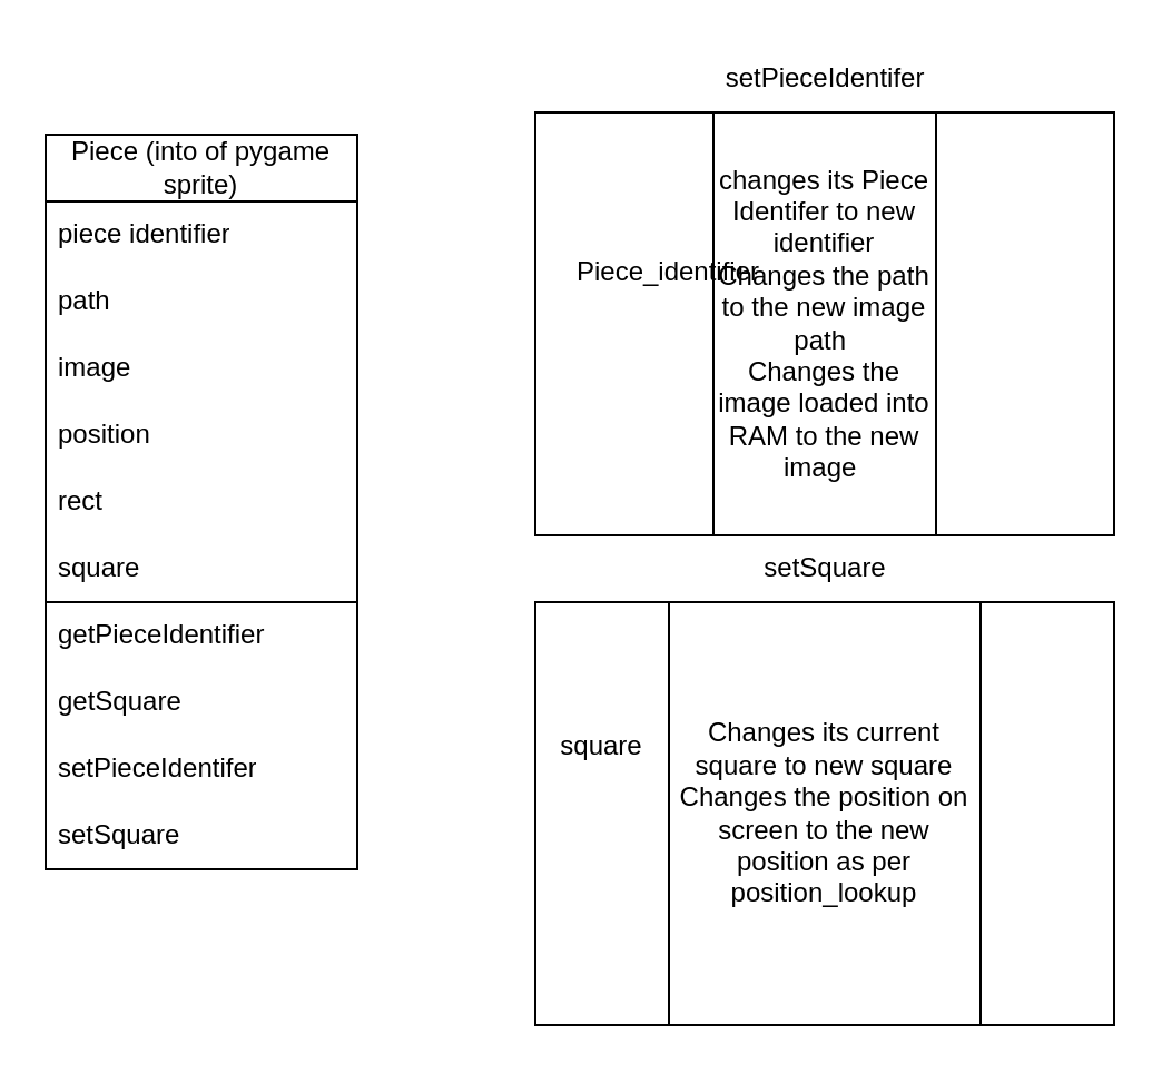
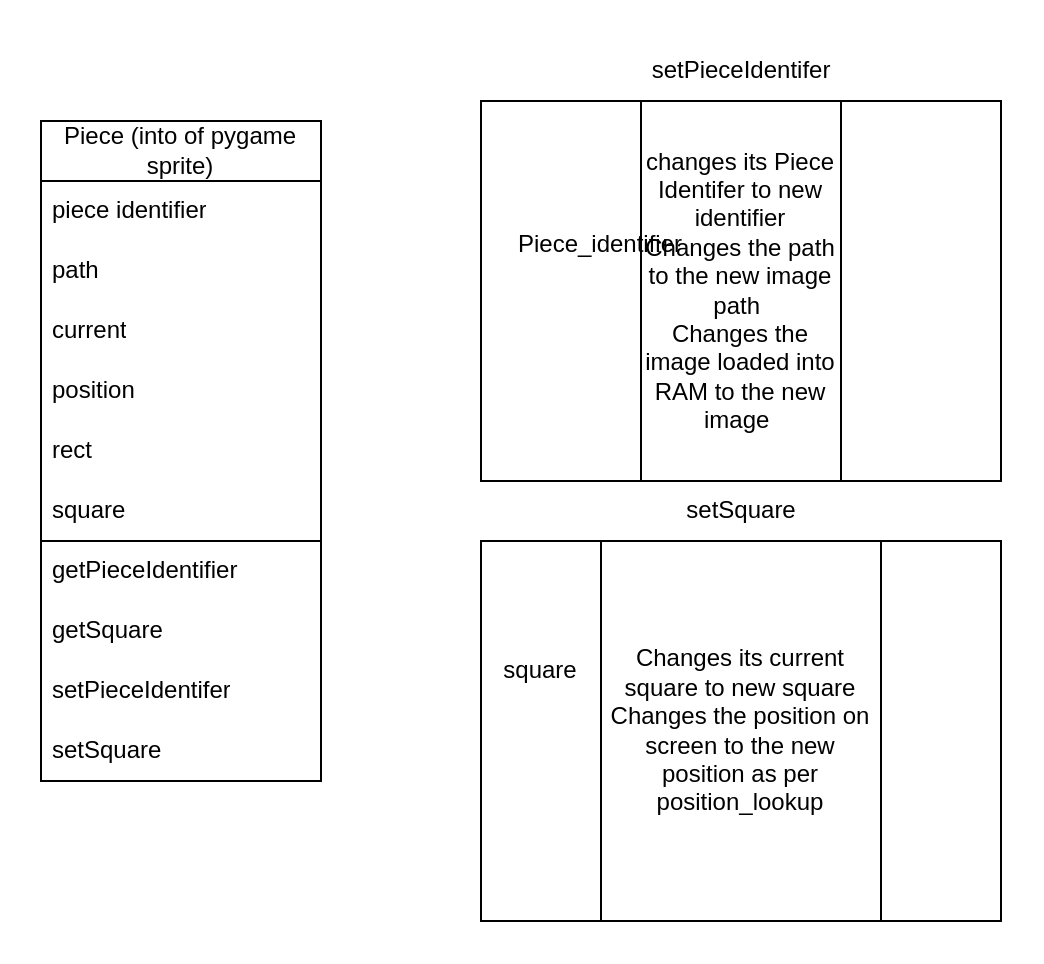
  <mxCell id="0" />
  <mxCell id="1" parent="0" />
  <mxCell id="2" value="" style="group" vertex="1" connectable="0" parent="1"><mxGeometry x="20" y="60" width="140" height="330" as="geometry" /></mxCell>
  <mxCell id="3" value="Piece (into of pygame sprite)" style="swimlane;fontStyle=0;childLayout=stackLayout;horizontal=1;startSize=30;horizontalStack=0;resizeParent=1;resizeParentMax=0;resizeLast=0;collapsible=1;marginBottom=0;whiteSpace=wrap;html=1;" vertex="1" parent="2"><mxGeometry width="140" height="210" as="geometry" /></mxCell>
  <mxCell id="4" value="piece identifier" style="text;strokeColor=none;fillColor=none;align=left;verticalAlign=middle;spacingLeft=4;spacingRight=4;overflow=hidden;points=[[0,0.5],[1,0.5]];portConstraint=eastwest;rotatable=0;whiteSpace=wrap;html=1;" vertex="1" parent="3"><mxGeometry y="30" width="140" height="30" as="geometry" /></mxCell>
  <mxCell id="5" value="path" style="text;strokeColor=none;fillColor=none;align=left;verticalAlign=middle;spacingLeft=4;spacingRight=4;overflow=hidden;points=[[0,0.5],[1,0.5]];portConstraint=eastwest;rotatable=0;whiteSpace=wrap;html=1;" vertex="1" parent="3"><mxGeometry y="60" width="140" height="30" as="geometry" /></mxCell>
- <mxCell id="6" value="image" style="text;strokeColor=none;fillColor=none;align=left;verticalAlign=middle;spacingLeft=4;spacingRight=4;overflow=hidden;points=[[0,0.5],[1,0.5]];portConstraint=eastwest;rotatable=0;whiteSpace=wrap;html=1;" vertex="1" parent="3"><mxGeometry y="90" width="140" height="30" as="geometry" /></mxCell>
+ <mxCell id="6" value="current" style="text;strokeColor=none;fillColor=none;align=left;verticalAlign=middle;spacingLeft=4;spacingRight=4;overflow=hidden;points=[[0,0.5],[1,0.5]];portConstraint=eastwest;rotatable=0;whiteSpace=wrap;html=1;" vertex="1" parent="3"><mxGeometry y="90" width="140" height="30" as="geometry" /></mxCell>
  <mxCell id="7" value="position" style="text;strokeColor=none;fillColor=none;align=left;verticalAlign=middle;spacingLeft=4;spacingRight=4;overflow=hidden;points=[[0,0.5],[1,0.5]];portConstraint=eastwest;rotatable=0;whiteSpace=wrap;html=1;" vertex="1" parent="3"><mxGeometry y="120" width="140" height="30" as="geometry" /></mxCell>
  <mxCell id="8" value="rect" style="text;strokeColor=none;fillColor=none;align=left;verticalAlign=middle;spacingLeft=4;spacingRight=4;overflow=hidden;points=[[0,0.5],[1,0.5]];portConstraint=eastwest;rotatable=0;whiteSpace=wrap;html=1;" vertex="1" parent="3"><mxGeometry y="150" width="140" height="30" as="geometry" /></mxCell>
  <mxCell id="9" value="square" style="text;strokeColor=none;fillColor=none;align=left;verticalAlign=middle;spacingLeft=4;spacingRight=4;overflow=hidden;points=[[0,0.5],[1,0.5]];portConstraint=eastwest;rotatable=0;whiteSpace=wrap;html=1;" vertex="1" parent="3"><mxGeometry y="180" width="140" height="30" as="geometry" /></mxCell>
  <mxCell id="10" value="" style="swimlane;fontStyle=0;childLayout=stackLayout;horizontal=1;startSize=0;horizontalStack=0;resizeParent=1;resizeParentMax=0;resizeLast=0;collapsible=1;marginBottom=0;whiteSpace=wrap;html=1;" vertex="1" parent="2"><mxGeometry y="210" width="140" height="120" as="geometry" /></mxCell>
  <mxCell id="11" value="getPieceIdentifier" style="text;strokeColor=none;fillColor=none;align=left;verticalAlign=middle;spacingLeft=4;spacingRight=4;overflow=hidden;points=[[0,0.5],[1,0.5]];portConstraint=eastwest;rotatable=0;whiteSpace=wrap;html=1;" vertex="1" parent="10"><mxGeometry width="140" height="30" as="geometry" /></mxCell>
  <mxCell id="12" value="getSquare" style="text;strokeColor=none;fillColor=none;align=left;verticalAlign=middle;spacingLeft=4;spacingRight=4;overflow=hidden;points=[[0,0.5],[1,0.5]];portConstraint=eastwest;rotatable=0;whiteSpace=wrap;html=1;" vertex="1" parent="10"><mxGeometry y="30" width="140" height="30" as="geometry" /></mxCell>
  <mxCell id="13" value="setPieceIdentifer" style="text;strokeColor=none;fillColor=none;align=left;verticalAlign=middle;spacingLeft=4;spacingRight=4;overflow=hidden;points=[[0,0.5],[1,0.5]];portConstraint=eastwest;rotatable=0;whiteSpace=wrap;html=1;" vertex="1" parent="10"><mxGeometry y="60" width="140" height="30" as="geometry" /></mxCell>
  <mxCell id="14" value="setSquare" style="text;strokeColor=none;fillColor=none;align=left;verticalAlign=middle;spacingLeft=4;spacingRight=4;overflow=hidden;points=[[0,0.5],[1,0.5]];portConstraint=eastwest;rotatable=0;whiteSpace=wrap;html=1;" vertex="1" parent="10"><mxGeometry y="90" width="140" height="30" as="geometry" /></mxCell>
  <mxCell id="15" value="" style="group" vertex="1" connectable="0" parent="1"><mxGeometry x="240" y="20" width="260" height="220" as="geometry" /></mxCell>
  <mxCell id="16" value="changes its Piece Identifer to new identifier&lt;div&gt;Changes the path to the new image path&amp;nbsp;&lt;/div&gt;&lt;div&gt;Changes the image loaded into RAM to the new image&amp;nbsp;&lt;/div&gt;" style="shape=process;whiteSpace=wrap;html=1;backgroundOutline=1;size=0.308;" vertex="1" parent="15"><mxGeometry y="30" width="260" height="190" as="geometry" /></mxCell>
  <mxCell id="17" value="setPieceIdentifer" style="text;html=1;align=center;verticalAlign=middle;resizable=0;points=[];autosize=1;strokeColor=none;fillColor=none;" vertex="1" parent="15"><mxGeometry x="75" width="110" height="30" as="geometry" /></mxCell>
  <mxCell id="18" value="Piece_identifier" style="text;html=1;align=center;verticalAlign=middle;whiteSpace=wrap;rounded=0;" vertex="1" parent="15"><mxGeometry x="30" y="87" width="60" height="30" as="geometry" /></mxCell>
  <mxCell id="19" value="" style="group" vertex="1" connectable="0" parent="1"><mxGeometry x="240" y="240" width="260" height="220" as="geometry" /></mxCell>
  <mxCell id="20" value="Changes its current square to new square&lt;div&gt;Changes the position on screen to the new position as per position_lookup&lt;/div&gt;" style="shape=process;whiteSpace=wrap;html=1;backgroundOutline=1;size=0.231;" vertex="1" parent="19"><mxGeometry y="30" width="260" height="190" as="geometry" /></mxCell>
  <mxCell id="21" value="setSquare" style="text;html=1;align=center;verticalAlign=middle;resizable=0;points=[];autosize=1;strokeColor=none;fillColor=none;" vertex="1" parent="19"><mxGeometry x="90" width="80" height="30" as="geometry" /></mxCell>
  <mxCell id="22" value="square" style="text;html=1;align=center;verticalAlign=middle;whiteSpace=wrap;rounded=0;" vertex="1" parent="19"><mxGeometry y="80" width="60" height="30" as="geometry" /></mxCell>
